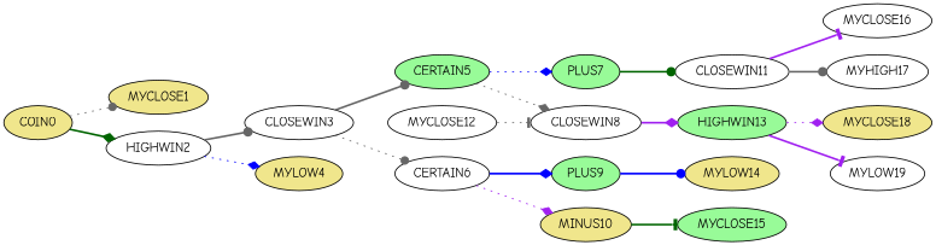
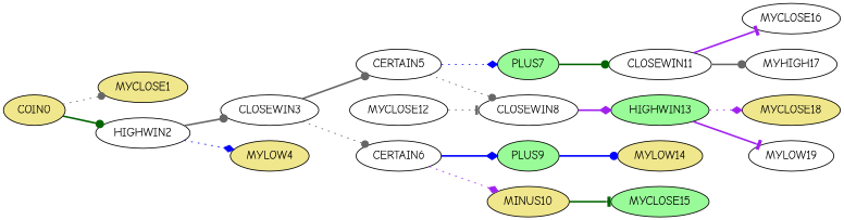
  digraph {
    fontname="Comic Neue"
    rankdir=LR
    node [fillcolor=white fontname="Comic Neue" style=filled]
    edge [arrowhead=dot color=gray40 fontname="Comic Neue" style=bold]
    COIN0 [fillcolor=khaki]
    MYCLOSE1 [fillcolor=khaki]
    HIGHWIN2
    CLOSEWIN3
    MYLOW4 [fillcolor=khaki]
-   CERTAIN5 [fillcolor=palegreen]
+   CERTAIN5
    CERTAIN6
    PLUS7 [fillcolor=palegreen]
    CLOSEWIN8
    PLUS9 [fillcolor=palegreen]
    MINUS10 [fillcolor=khaki]
    CLOSEWIN11
    HIGHWIN13 [fillcolor=palegreen]
    MYLOW14 [fillcolor=khaki]
    MYCLOSE15 [fillcolor=palegreen]
    MYCLOSE16
    MYHIGH17
    MYCLOSE12
    MYCLOSE18 [fillcolor=khaki]
    MYLOW19
    COIN0 -> MYCLOSE1 [style=dotted]
-   COIN0 -> HIGHWIN2 [arrowhead=diamond color=darkgreen]
+   COIN0 -> HIGHWIN2 [color=darkgreen]
    HIGHWIN2 -> CLOSEWIN3
    HIGHWIN2 -> MYLOW4 [arrowhead=diamond color=blue style=dotted]
    CLOSEWIN3 -> CERTAIN5
    CLOSEWIN3 -> CERTAIN6 [style=dotted]
    CERTAIN5 -> PLUS7 [arrowhead=diamond color=blue style=dotted]
-   CERTAIN5 -> CLOSEWIN8 [arrowhead=diamond style=dotted]
+   CERTAIN5 -> CLOSEWIN8 [style=dotted]
    CERTAIN6 -> PLUS9 [arrowhead=diamond color=blue]
    CERTAIN6 -> MINUS10 [arrowhead=diamond color=purple style=dotted]
    PLUS7 -> CLOSEWIN11 [color=darkgreen]
    CLOSEWIN8 -> HIGHWIN13 [arrowhead=diamond color=purple]
    PLUS9 -> MYLOW14 [color=blue]
    MINUS10 -> MYCLOSE15 [arrowhead=tee color=darkgreen]
    CLOSEWIN11 -> MYCLOSE16 [arrowhead=tee color=purple]
    CLOSEWIN11 -> MYHIGH17
    HIGHWIN13 -> MYCLOSE18 [arrowhead=diamond color=purple style=dotted]
    HIGHWIN13 -> MYLOW19 [arrowhead=tee color=purple]
    MYCLOSE12 -> CLOSEWIN8 [arrowhead=tee style=dotted]
  }
